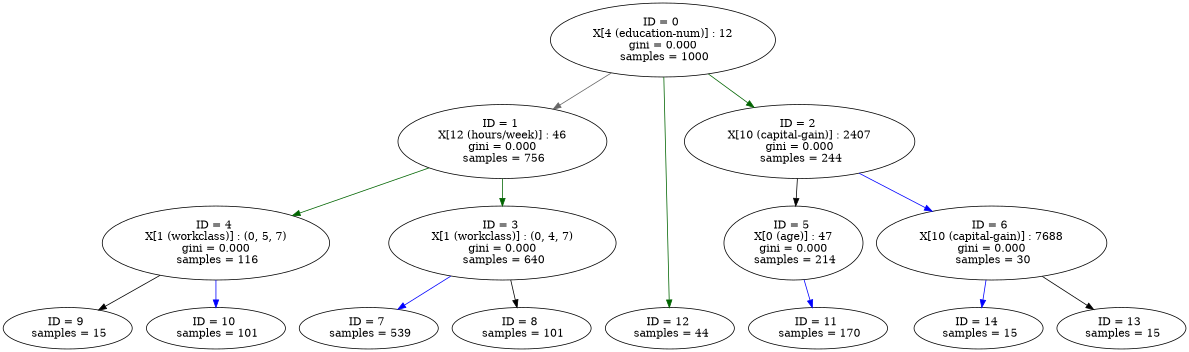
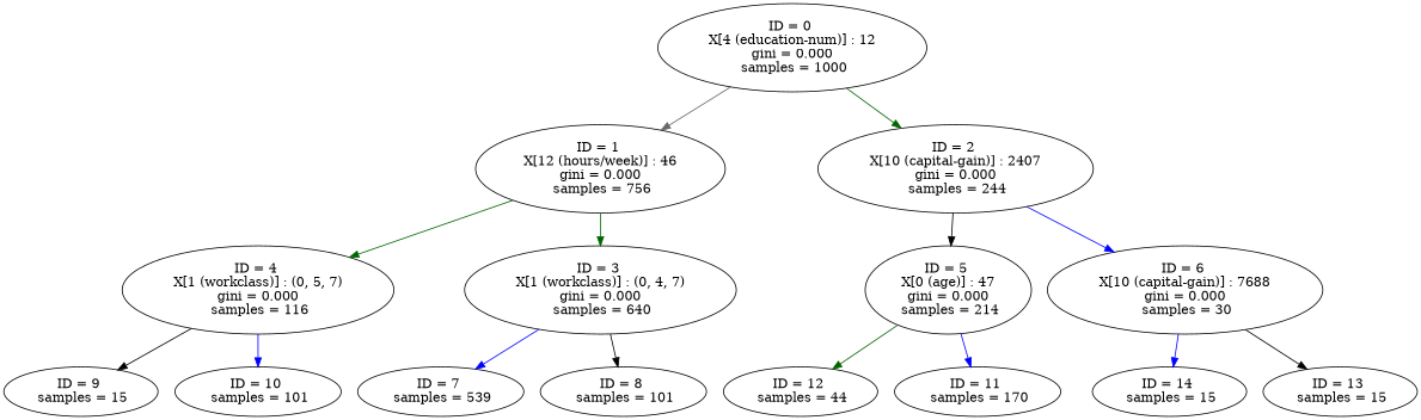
  strict digraph {
    edge [color=blue]
    n1 [label="ID = 0 \n X[4 (education-num)] : 12 \n gini = 0.000 \n samples = 1000"]
    n2 [label="ID = 1 \n X[12 (hours/week)] : 46 \n gini = 0.000 \n samples = 756"]
    n3 [label="ID = 2 \n X[10 (capital-gain)] : 2407 \n gini = 0.000 \n samples = 244"]
    n4 [label="ID = 3 \n X[1 (workclass)] : (0, 4, 7) \n gini = 0.000 \n samples = 640"]
    n5 [label="ID = 4 \n X[1 (workclass)] : (0, 5, 7) \n gini = 0.000 \n samples = 116"]
    n6 [label="ID = 5 \n X[0 (age)] : 47 \n gini = 0.000 \n samples = 214"]
    n7 [label="ID = 6 \n X[10 (capital-gain)] : 7688 \n gini = 0.000 \n samples = 30"]
    n8 [label="ID = 7 \n samples = 539"]
    n9 [label="ID = 8 \n samples = 101"]
    n10 [label="ID = 9 \n samples = 15"]
    n11 [label="ID = 10 \n samples = 101"]
    n12 [label="ID = 11 \n samples = 170"]
    n13 [label="ID = 12 \n samples = 44"]
    n14 [label="ID = 13 \n samples = 15"]
    n15 [label="ID = 14 \n samples = 15"]
    n1 -> n2 [color=gray40]
    n1 -> n3 [color=darkgreen]
    n2 -> n4 [color=darkgreen]
    n2 -> n5 [color=darkgreen]
    n3 -> n6 [color=black]
    n3 -> n7
    n4 -> n8
    n4 -> n9 [color=black]
    n5 -> n10 [color=black]
    n5 -> n11
    n6 -> n12
-   n1 -> n13 [color=darkgreen]
+   n6 -> n13 [color=darkgreen]
    n7 -> n14 [color=black]
    n7 -> n15
  }
